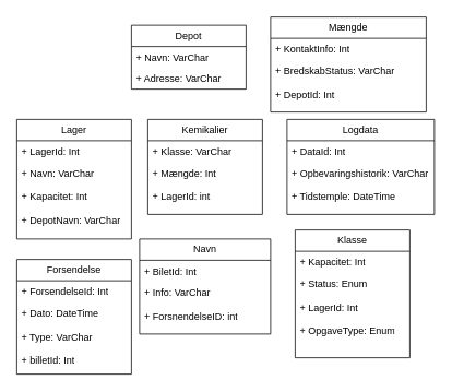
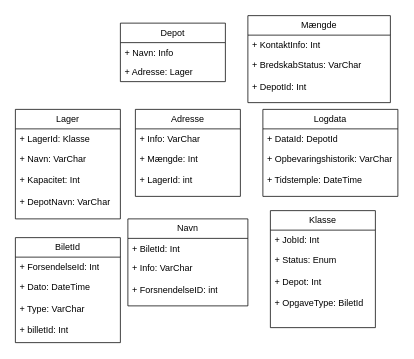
  <mxCell id="0" />
  <mxCell id="1" parent="0" />
  <mxCell id="2" value="Lager" style="swimlane;fontStyle=0;childLayout=stackLayout;horizontal=1;startSize=26;fillColor=none;horizontalStack=0;resizeParent=1;resizeParentMax=0;resizeLast=0;collapsible=1;marginBottom=0;whiteSpace=wrap;html=1;" vertex="1" parent="1"><mxGeometry x="20" y="145" width="140" height="146" as="geometry"><mxRectangle x="220" y="602" width="70" height="30" as="alternateBounds" /></mxGeometry></mxCell>
- <mxCell id="3" value="+ LagerId: Int" style="text;strokeColor=none;fillColor=none;align=left;verticalAlign=top;spacingLeft=4;spacingRight=4;overflow=hidden;rotatable=0;points=[[0,0.5],[1,0.5]];portConstraint=eastwest;whiteSpace=wrap;html=1;" vertex="1" parent="2"><mxGeometry y="26" width="140" height="26" as="geometry" /></mxCell>
+ <mxCell id="3" value="+ LagerId: Klasse" style="text;strokeColor=none;fillColor=none;align=left;verticalAlign=top;spacingLeft=4;spacingRight=4;overflow=hidden;rotatable=0;points=[[0,0.5],[1,0.5]];portConstraint=eastwest;whiteSpace=wrap;html=1;" vertex="1" parent="2"><mxGeometry y="26" width="140" height="26" as="geometry" /></mxCell>
  <mxCell id="4" value="+ Navn: VarChar&lt;br&gt;&lt;br&gt;+ Kapacitet: Int" style="text;strokeColor=none;fillColor=none;align=left;verticalAlign=top;spacingLeft=4;spacingRight=4;overflow=hidden;rotatable=0;points=[[0,0.5],[1,0.5]];portConstraint=eastwest;whiteSpace=wrap;html=1;" vertex="1" parent="2"><mxGeometry y="52" width="140" height="58" as="geometry" /></mxCell>
  <mxCell id="5" value="+ DepotNavn: VarChar" style="text;strokeColor=none;fillColor=none;align=left;verticalAlign=top;spacingLeft=4;spacingRight=4;overflow=hidden;rotatable=0;points=[[0,0.5],[1,0.5]];portConstraint=eastwest;whiteSpace=wrap;html=1;" vertex="1" parent="2"><mxGeometry y="110" width="140" height="30" as="geometry" /></mxCell>
  <mxCell id="6" style="text;strokeColor=none;fillColor=none;align=left;verticalAlign=top;spacingLeft=4;spacingRight=4;overflow=hidden;rotatable=0;points=[[0,0.5],[1,0.5]];portConstraint=eastwest;whiteSpace=wrap;html=1;" vertex="1" parent="2"><mxGeometry y="140" width="140" height="6" as="geometry" /></mxCell>
  <mxCell id="7" value="Depot" style="swimlane;fontStyle=0;childLayout=stackLayout;horizontal=1;startSize=26;fillColor=none;horizontalStack=0;resizeParent=1;resizeParentMax=0;resizeLast=0;collapsible=1;marginBottom=0;whiteSpace=wrap;html=1;" vertex="1" parent="1"><mxGeometry x="160" y="30" width="140" height="78" as="geometry" /></mxCell>
- <mxCell id="8" value="+ Navn: VarChar" style="text;strokeColor=none;fillColor=none;align=left;verticalAlign=top;spacingLeft=4;spacingRight=4;overflow=hidden;rotatable=0;points=[[0,0.5],[1,0.5]];portConstraint=eastwest;whiteSpace=wrap;html=1;" vertex="1" parent="7"><mxGeometry y="26" width="140" height="26" as="geometry" /></mxCell>
- <mxCell id="9" value="+ Adresse: VarChar" style="text;strokeColor=none;fillColor=none;align=left;verticalAlign=top;spacingLeft=4;spacingRight=4;overflow=hidden;rotatable=0;points=[[0,0.5],[1,0.5]];portConstraint=eastwest;whiteSpace=wrap;html=1;" vertex="1" parent="7"><mxGeometry y="52" width="140" height="26" as="geometry" /></mxCell>
- <mxCell id="10" value="Forsendelse" style="swimlane;fontStyle=0;childLayout=stackLayout;horizontal=1;startSize=26;fillColor=none;horizontalStack=0;resizeParent=1;resizeParentMax=0;resizeLast=0;collapsible=1;marginBottom=0;whiteSpace=wrap;html=1;" vertex="1" parent="1"><mxGeometry x="20" y="316" width="140" height="140" as="geometry"><mxRectangle x="220" y="602" width="70" height="30" as="alternateBounds" /></mxGeometry></mxCell>
+ <mxCell id="8" value="+ Navn: Info" style="text;strokeColor=none;fillColor=none;align=left;verticalAlign=top;spacingLeft=4;spacingRight=4;overflow=hidden;rotatable=0;points=[[0,0.5],[1,0.5]];portConstraint=eastwest;whiteSpace=wrap;html=1;" vertex="1" parent="7"><mxGeometry y="26" width="140" height="26" as="geometry" /></mxCell>
+ <mxCell id="9" value="+ Adresse: Lager" style="text;strokeColor=none;fillColor=none;align=left;verticalAlign=top;spacingLeft=4;spacingRight=4;overflow=hidden;rotatable=0;points=[[0,0.5],[1,0.5]];portConstraint=eastwest;whiteSpace=wrap;html=1;" vertex="1" parent="7"><mxGeometry y="52" width="140" height="26" as="geometry" /></mxCell>
+ <mxCell id="10" value="BiletId" style="swimlane;fontStyle=0;childLayout=stackLayout;horizontal=1;startSize=26;fillColor=none;horizontalStack=0;resizeParent=1;resizeParentMax=0;resizeLast=0;collapsible=1;marginBottom=0;whiteSpace=wrap;html=1;" vertex="1" parent="1"><mxGeometry x="20" y="316" width="140" height="140" as="geometry"><mxRectangle x="220" y="602" width="70" height="30" as="alternateBounds" /></mxGeometry></mxCell>
  <mxCell id="11" value="+&amp;nbsp;ForsendelseId: Int" style="text;strokeColor=none;fillColor=none;align=left;verticalAlign=top;spacingLeft=4;spacingRight=4;overflow=hidden;rotatable=0;points=[[0,0.5],[1,0.5]];portConstraint=eastwest;whiteSpace=wrap;html=1;" vertex="1" parent="10"><mxGeometry y="26" width="140" height="26" as="geometry" /></mxCell>
  <mxCell id="12" value="+ Dato: DateTime&lt;br&gt;&lt;br&gt;+ Type: VarChar" style="text;strokeColor=none;fillColor=none;align=left;verticalAlign=top;spacingLeft=4;spacingRight=4;overflow=hidden;rotatable=0;points=[[0,0.5],[1,0.5]];portConstraint=eastwest;whiteSpace=wrap;html=1;" vertex="1" parent="10"><mxGeometry y="52" width="140" height="58" as="geometry" /></mxCell>
  <mxCell id="13" value="+ billetId: Int&lt;br&gt;" style="text;strokeColor=none;fillColor=none;align=left;verticalAlign=top;spacingLeft=4;spacingRight=4;overflow=hidden;rotatable=0;points=[[0,0.5],[1,0.5]];portConstraint=eastwest;whiteSpace=wrap;html=1;" vertex="1" parent="10"><mxGeometry y="110" width="140" height="30" as="geometry" /></mxCell>
- <mxCell id="14" value="Kemikalier" style="swimlane;fontStyle=0;childLayout=stackLayout;horizontal=1;startSize=26;fillColor=none;horizontalStack=0;resizeParent=1;resizeParentMax=0;resizeLast=0;collapsible=1;marginBottom=0;whiteSpace=wrap;html=1;" vertex="1" parent="1"><mxGeometry x="180" y="145" width="140" height="116" as="geometry"><mxRectangle x="220" y="602" width="70" height="30" as="alternateBounds" /></mxGeometry></mxCell>
- <mxCell id="15" value="+ Klasse: VarChar" style="text;strokeColor=none;fillColor=none;align=left;verticalAlign=top;spacingLeft=4;spacingRight=4;overflow=hidden;rotatable=0;points=[[0,0.5],[1,0.5]];portConstraint=eastwest;whiteSpace=wrap;html=1;" vertex="1" parent="14"><mxGeometry y="26" width="140" height="26" as="geometry" /></mxCell>
+ <mxCell id="14" value="Adresse" style="swimlane;fontStyle=0;childLayout=stackLayout;horizontal=1;startSize=26;fillColor=none;horizontalStack=0;resizeParent=1;resizeParentMax=0;resizeLast=0;collapsible=1;marginBottom=0;whiteSpace=wrap;html=1;" vertex="1" parent="1"><mxGeometry x="180" y="145" width="140" height="116" as="geometry"><mxRectangle x="220" y="602" width="70" height="30" as="alternateBounds" /></mxGeometry></mxCell>
+ <mxCell id="15" value="+ Info: VarChar" style="text;strokeColor=none;fillColor=none;align=left;verticalAlign=top;spacingLeft=4;spacingRight=4;overflow=hidden;rotatable=0;points=[[0,0.5],[1,0.5]];portConstraint=eastwest;whiteSpace=wrap;html=1;" vertex="1" parent="14"><mxGeometry y="26" width="140" height="26" as="geometry" /></mxCell>
  <mxCell id="16" value="+ Mængde: Int&lt;br&gt;&lt;br&gt;+ LagerId: int" style="text;strokeColor=none;fillColor=none;align=left;verticalAlign=top;spacingLeft=4;spacingRight=4;overflow=hidden;rotatable=0;points=[[0,0.5],[1,0.5]];portConstraint=eastwest;whiteSpace=wrap;html=1;" vertex="1" parent="14"><mxGeometry y="52" width="140" height="58" as="geometry" /></mxCell>
  <mxCell id="17" style="text;strokeColor=none;fillColor=none;align=left;verticalAlign=top;spacingLeft=4;spacingRight=4;overflow=hidden;rotatable=0;points=[[0,0.5],[1,0.5]];portConstraint=eastwest;whiteSpace=wrap;html=1;" vertex="1" parent="14"><mxGeometry y="110" width="140" height="6" as="geometry" /></mxCell>
  <mxCell id="18" value="Logdata" style="swimlane;fontStyle=0;childLayout=stackLayout;horizontal=1;startSize=26;fillColor=none;horizontalStack=0;resizeParent=1;resizeParentMax=0;resizeLast=0;collapsible=1;marginBottom=0;whiteSpace=wrap;html=1;" vertex="1" parent="1"><mxGeometry x="350" y="145" width="180" height="116" as="geometry"><mxRectangle x="220" y="602" width="70" height="30" as="alternateBounds" /></mxGeometry></mxCell>
- <mxCell id="19" value="+ DataId: Int" style="text;strokeColor=none;fillColor=none;align=left;verticalAlign=top;spacingLeft=4;spacingRight=4;overflow=hidden;rotatable=0;points=[[0,0.5],[1,0.5]];portConstraint=eastwest;whiteSpace=wrap;html=1;" vertex="1" parent="18"><mxGeometry y="26" width="180" height="26" as="geometry" /></mxCell>
+ <mxCell id="19" value="+ DataId: DepotId" style="text;strokeColor=none;fillColor=none;align=left;verticalAlign=top;spacingLeft=4;spacingRight=4;overflow=hidden;rotatable=0;points=[[0,0.5],[1,0.5]];portConstraint=eastwest;whiteSpace=wrap;html=1;" vertex="1" parent="18"><mxGeometry y="26" width="180" height="26" as="geometry" /></mxCell>
  <mxCell id="20" value="+ Opbevaringshistorik: VarChar&lt;br&gt;&lt;br&gt;+ Tidstemple: DateTime" style="text;strokeColor=none;fillColor=none;align=left;verticalAlign=top;spacingLeft=4;spacingRight=4;overflow=hidden;rotatable=0;points=[[0,0.5],[1,0.5]];portConstraint=eastwest;whiteSpace=wrap;html=1;" vertex="1" parent="18"><mxGeometry y="52" width="180" height="58" as="geometry" /></mxCell>
  <mxCell id="21" style="text;strokeColor=none;fillColor=none;align=left;verticalAlign=top;spacingLeft=4;spacingRight=4;overflow=hidden;rotatable=0;points=[[0,0.5],[1,0.5]];portConstraint=eastwest;whiteSpace=wrap;html=1;" vertex="1" parent="18"><mxGeometry y="110" width="180" height="6" as="geometry" /></mxCell>
  <mxCell id="22" value="Navn" style="swimlane;fontStyle=0;childLayout=stackLayout;horizontal=1;startSize=26;fillColor=none;horizontalStack=0;resizeParent=1;resizeParentMax=0;resizeLast=0;collapsible=1;marginBottom=0;whiteSpace=wrap;html=1;" vertex="1" parent="1"><mxGeometry x="170" y="291" width="160" height="116" as="geometry"><mxRectangle x="220" y="602" width="70" height="30" as="alternateBounds" /></mxGeometry></mxCell>
  <mxCell id="23" value="+ BiletId: Int" style="text;strokeColor=none;fillColor=none;align=left;verticalAlign=top;spacingLeft=4;spacingRight=4;overflow=hidden;rotatable=0;points=[[0,0.5],[1,0.5]];portConstraint=eastwest;whiteSpace=wrap;html=1;" vertex="1" parent="22"><mxGeometry y="26" width="160" height="26" as="geometry" /></mxCell>
  <mxCell id="24" value="+ Info: VarChar&lt;br&gt;&lt;br&gt;+ ForsnendelseID: int" style="text;strokeColor=none;fillColor=none;align=left;verticalAlign=top;spacingLeft=4;spacingRight=4;overflow=hidden;rotatable=0;points=[[0,0.5],[1,0.5]];portConstraint=eastwest;whiteSpace=wrap;html=1;" vertex="1" parent="22"><mxGeometry y="52" width="160" height="58" as="geometry" /></mxCell>
  <mxCell id="25" style="text;strokeColor=none;fillColor=none;align=left;verticalAlign=top;spacingLeft=4;spacingRight=4;overflow=hidden;rotatable=0;points=[[0,0.5],[1,0.5]];portConstraint=eastwest;whiteSpace=wrap;html=1;" vertex="1" parent="22"><mxGeometry y="110" width="160" height="6" as="geometry" /></mxCell>
  <mxCell id="26" value="Klasse" style="swimlane;fontStyle=0;childLayout=stackLayout;horizontal=1;startSize=26;fillColor=none;horizontalStack=0;resizeParent=1;resizeParentMax=0;resizeLast=0;collapsible=1;marginBottom=0;whiteSpace=wrap;html=1;" vertex="1" parent="1"><mxGeometry x="360" y="280" width="140" height="156" as="geometry"><mxRectangle x="220" y="602" width="70" height="30" as="alternateBounds" /></mxGeometry></mxCell>
- <mxCell id="27" value="+ Kapacitet: Int" style="text;strokeColor=none;fillColor=none;align=left;verticalAlign=top;spacingLeft=4;spacingRight=4;overflow=hidden;rotatable=0;points=[[0,0.5],[1,0.5]];portConstraint=eastwest;whiteSpace=wrap;html=1;" vertex="1" parent="26"><mxGeometry y="26" width="140" height="26" as="geometry" /></mxCell>
- <mxCell id="28" value="+ Status: Enum&lt;br&gt;&lt;br&gt;+ LagerId: Int" style="text;strokeColor=none;fillColor=none;align=left;verticalAlign=top;spacingLeft=4;spacingRight=4;overflow=hidden;rotatable=0;points=[[0,0.5],[1,0.5]];portConstraint=eastwest;whiteSpace=wrap;html=1;" vertex="1" parent="26"><mxGeometry y="52" width="140" height="58" as="geometry" /></mxCell>
- <mxCell id="29" value="+ OpgaveType: Enum&lt;br&gt;" style="text;strokeColor=none;fillColor=none;align=left;verticalAlign=top;spacingLeft=4;spacingRight=4;overflow=hidden;rotatable=0;points=[[0,0.5],[1,0.5]];portConstraint=eastwest;whiteSpace=wrap;html=1;" vertex="1" parent="26"><mxGeometry y="110" width="140" height="40" as="geometry" /></mxCell>
+ <mxCell id="27" value="+ JobId: Int" style="text;strokeColor=none;fillColor=none;align=left;verticalAlign=top;spacingLeft=4;spacingRight=4;overflow=hidden;rotatable=0;points=[[0,0.5],[1,0.5]];portConstraint=eastwest;whiteSpace=wrap;html=1;" vertex="1" parent="26"><mxGeometry y="26" width="140" height="26" as="geometry" /></mxCell>
+ <mxCell id="28" value="+ Status: Enum&lt;br&gt;&lt;br&gt;+ Depot: Int" style="text;strokeColor=none;fillColor=none;align=left;verticalAlign=top;spacingLeft=4;spacingRight=4;overflow=hidden;rotatable=0;points=[[0,0.5],[1,0.5]];portConstraint=eastwest;whiteSpace=wrap;html=1;" vertex="1" parent="26"><mxGeometry y="52" width="140" height="58" as="geometry" /></mxCell>
+ <mxCell id="29" value="+ OpgaveType: BiletId&lt;br&gt;" style="text;strokeColor=none;fillColor=none;align=left;verticalAlign=top;spacingLeft=4;spacingRight=4;overflow=hidden;rotatable=0;points=[[0,0.5],[1,0.5]];portConstraint=eastwest;whiteSpace=wrap;html=1;" vertex="1" parent="26"><mxGeometry y="110" width="140" height="40" as="geometry" /></mxCell>
  <mxCell id="30" style="text;strokeColor=none;fillColor=none;align=left;verticalAlign=top;spacingLeft=4;spacingRight=4;overflow=hidden;rotatable=0;points=[[0,0.5],[1,0.5]];portConstraint=eastwest;whiteSpace=wrap;html=1;" vertex="1" parent="26"><mxGeometry y="150" width="140" height="6" as="geometry" /></mxCell>
  <mxCell id="31" value="Mængde" style="swimlane;fontStyle=0;childLayout=stackLayout;horizontal=1;startSize=26;fillColor=none;horizontalStack=0;resizeParent=1;resizeParentMax=0;resizeLast=0;collapsible=1;marginBottom=0;whiteSpace=wrap;html=1;" vertex="1" parent="1"><mxGeometry x="330" y="20" width="190" height="116" as="geometry"><mxRectangle x="220" y="602" width="70" height="30" as="alternateBounds" /></mxGeometry></mxCell>
  <mxCell id="32" value="+ KontaktInfo: Int" style="text;strokeColor=none;fillColor=none;align=left;verticalAlign=top;spacingLeft=4;spacingRight=4;overflow=hidden;rotatable=0;points=[[0,0.5],[1,0.5]];portConstraint=eastwest;whiteSpace=wrap;html=1;" vertex="1" parent="31"><mxGeometry y="26" width="190" height="26" as="geometry" /></mxCell>
  <mxCell id="33" value="+ BredskabStatus: VarChar&lt;br&gt;&lt;br&gt;+ DepotId: Int" style="text;strokeColor=none;fillColor=none;align=left;verticalAlign=top;spacingLeft=4;spacingRight=4;overflow=hidden;rotatable=0;points=[[0,0.5],[1,0.5]];portConstraint=eastwest;whiteSpace=wrap;html=1;" vertex="1" parent="31"><mxGeometry y="52" width="190" height="58" as="geometry" /></mxCell>
  <mxCell id="34" style="text;strokeColor=none;fillColor=none;align=left;verticalAlign=top;spacingLeft=4;spacingRight=4;overflow=hidden;rotatable=0;points=[[0,0.5],[1,0.5]];portConstraint=eastwest;whiteSpace=wrap;html=1;" vertex="1" parent="31"><mxGeometry y="110" width="190" height="6" as="geometry" /></mxCell>
